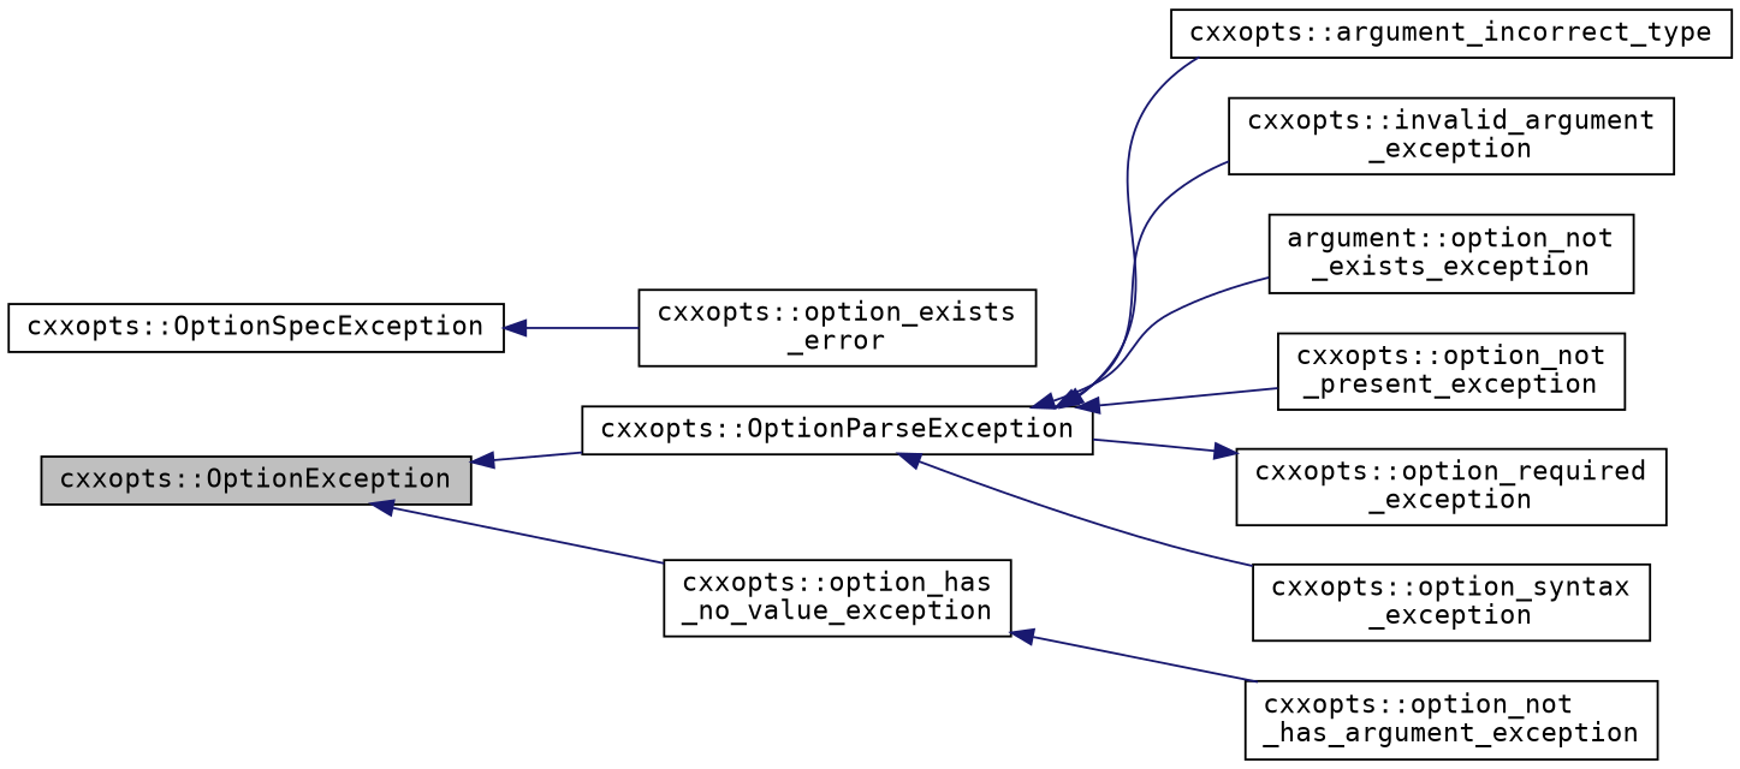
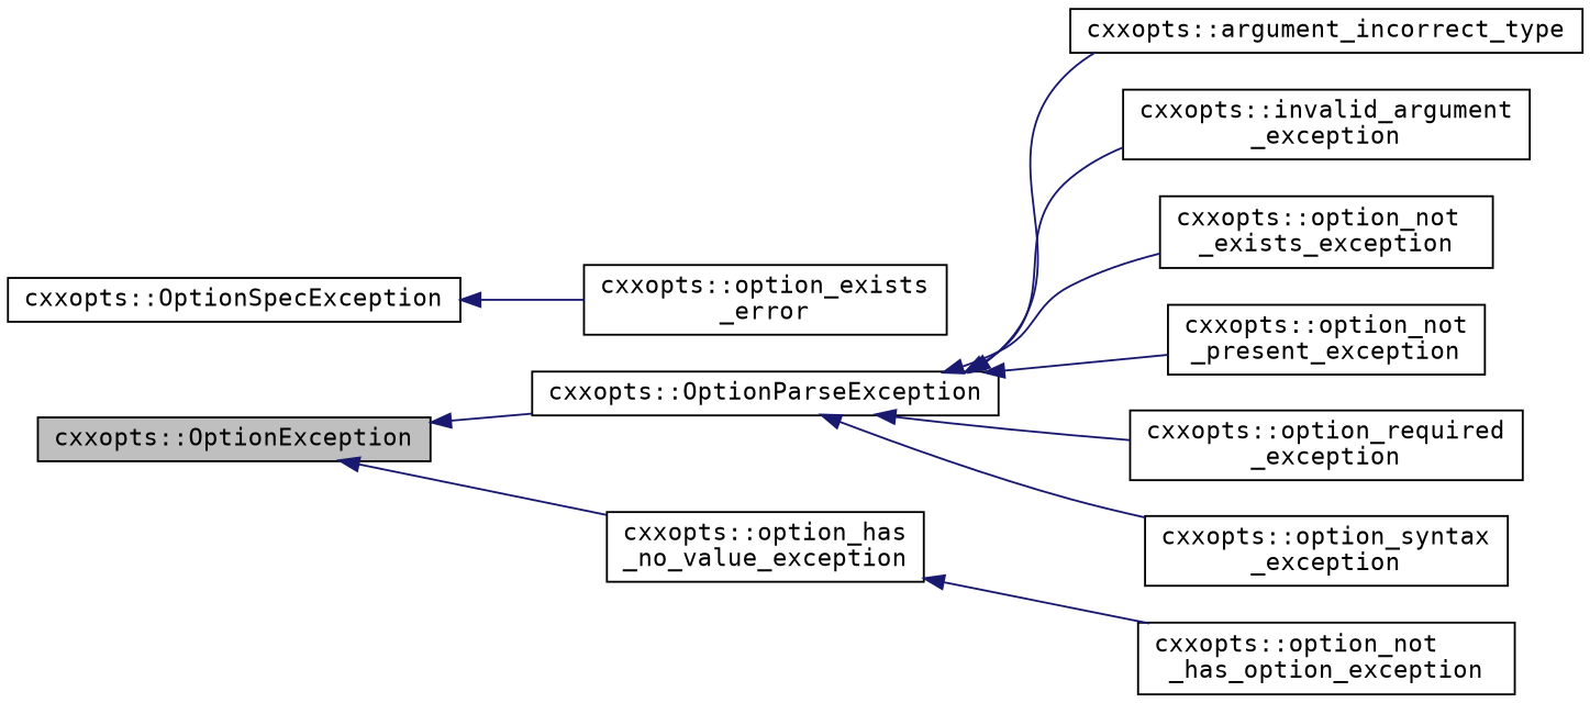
  digraph {
    fontname="DejaVu Sans Mono"
    rankdir=LR
    node [color=black fillcolor=white fontname="DejaVu Sans Mono" fontsize=12 shape=record style=filled]
    edge [color=midnightblue dir=back fontname="DejaVu Sans Mono" fontsize=12 labelfontname=Helvetica labelfontsize=12 style=solid]
    n1 [fillcolor=grey75 fontcolor=black height=0.2 label="cxxopts::OptionException" width=0.4]
    n2 [height=0.2 label="cxxopts::OptionParseException" width=0.4]
    n3 [height=0.2 label="cxxopts::option_has\l_no_value_exception" width=0.4]
    n4 [height=0.2 label="cxxopts::argument_incorrect_type" width=0.4]
    n5 [height=0.2 label="cxxopts::invalid_argument\l_exception" width=0.4]
-   n6 [height=0.2 label="argument::option_not\l_exists_exception" width=0.4]
+   n6 [height=0.2 label="cxxopts::option_not\l_exists_exception" width=0.4]
    n7 [height=0.2 label="cxxopts::option_not\l_present_exception" width=0.4]
    n8 [height=0.2 label="cxxopts::option_required\l_exception" width=0.4]
    n9 [height=0.2 label="cxxopts::option_syntax\l_exception" width=0.4]
    n10 [height=0.2 label="cxxopts::OptionSpecException" width=0.4]
    n11 [height=0.2 label="cxxopts::option_exists\l_error" width=0.4]
-   n12 [height=0.2 label="cxxopts::option_not\l_has_argument_exception" width=0.4]
+   n12 [height=0.2 label="cxxopts::option_not\l_has_option_exception" width=0.4]
    n1 -> n2
    n1 -> n3
    n2 -> n4
    n2 -> n5
    n2 -> n6
    n2 -> n7
-   n8 -> n2
+   n2 -> n8
    n2 -> n9
    n3 -> n12
    n10 -> n11
  }
